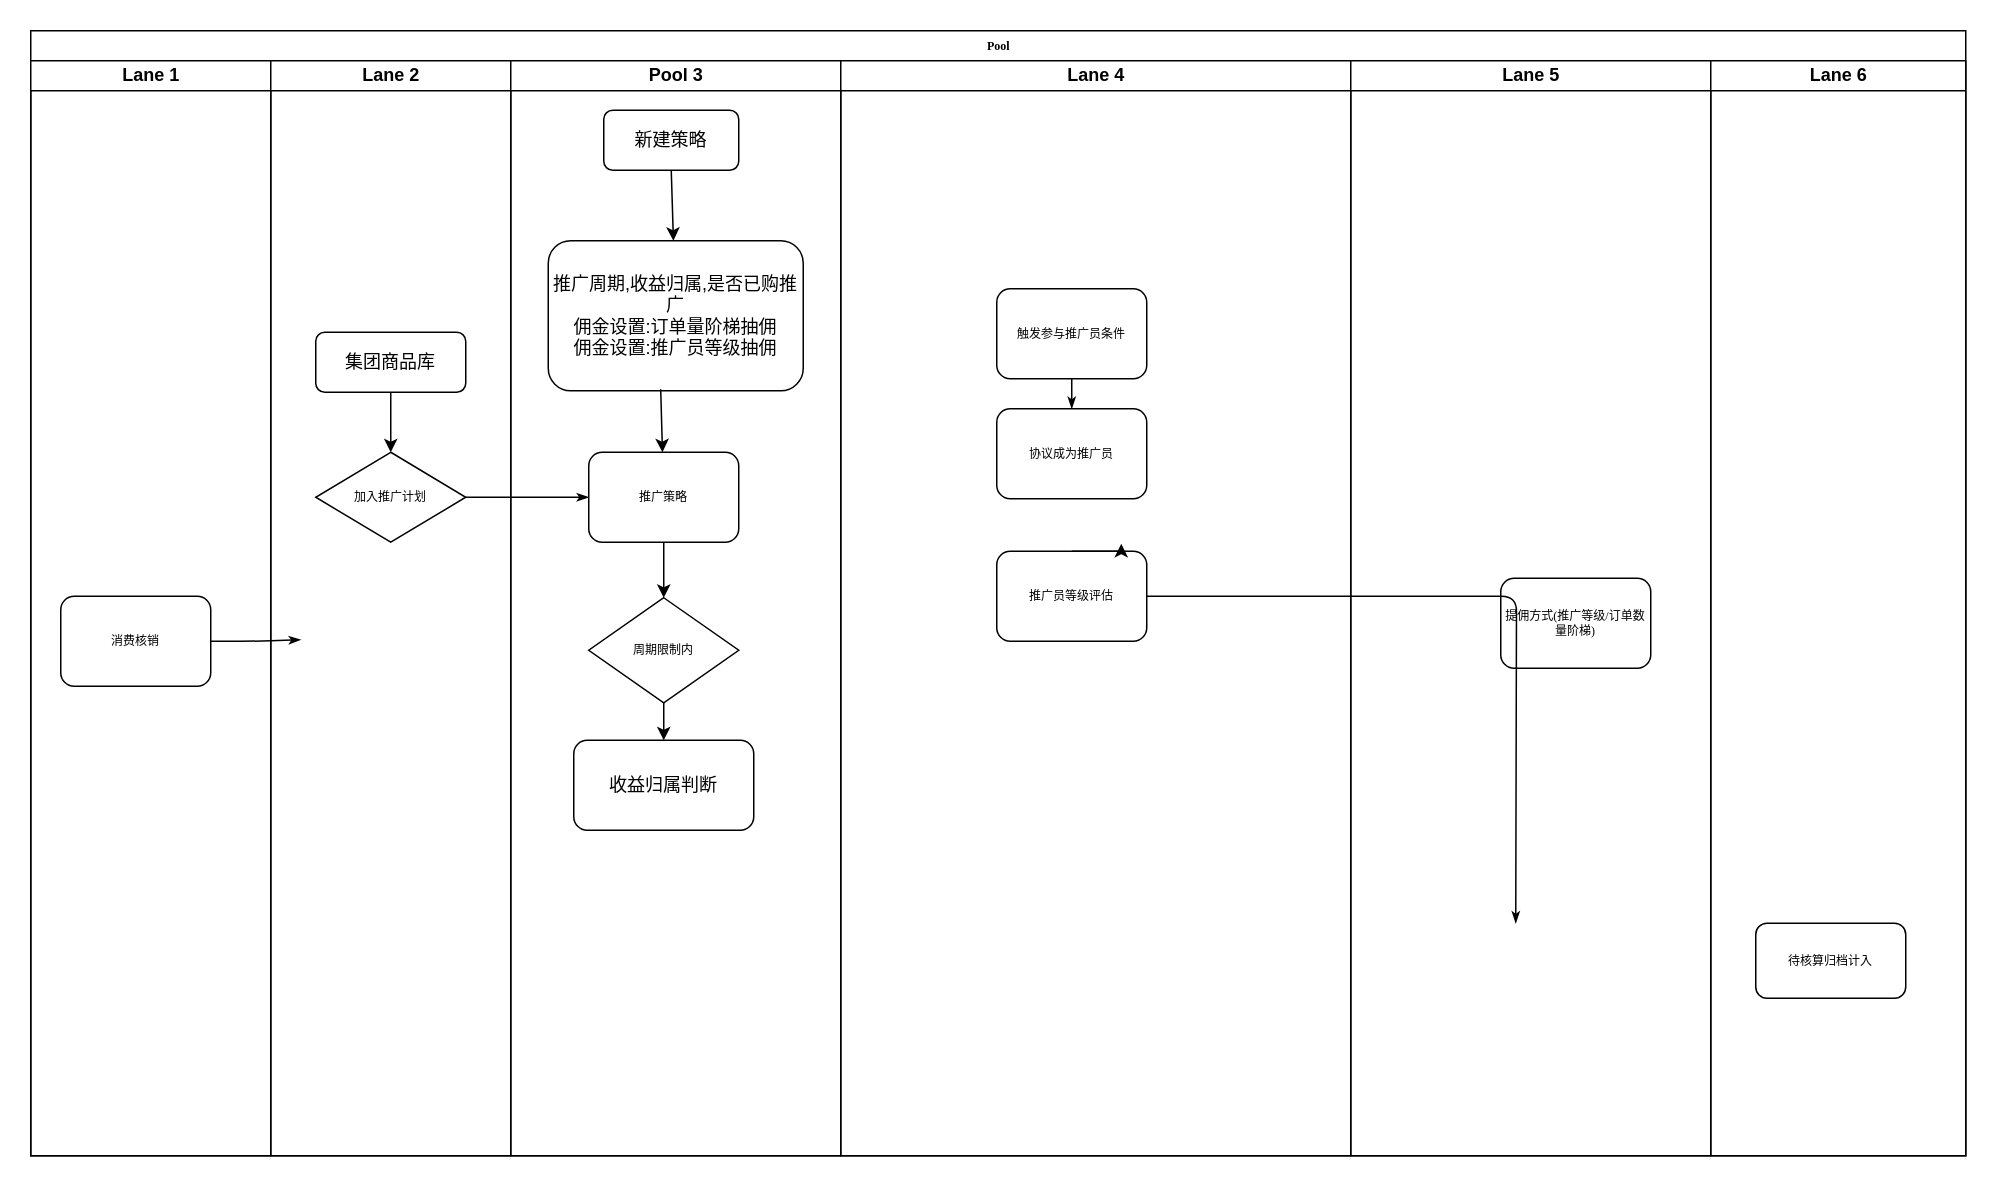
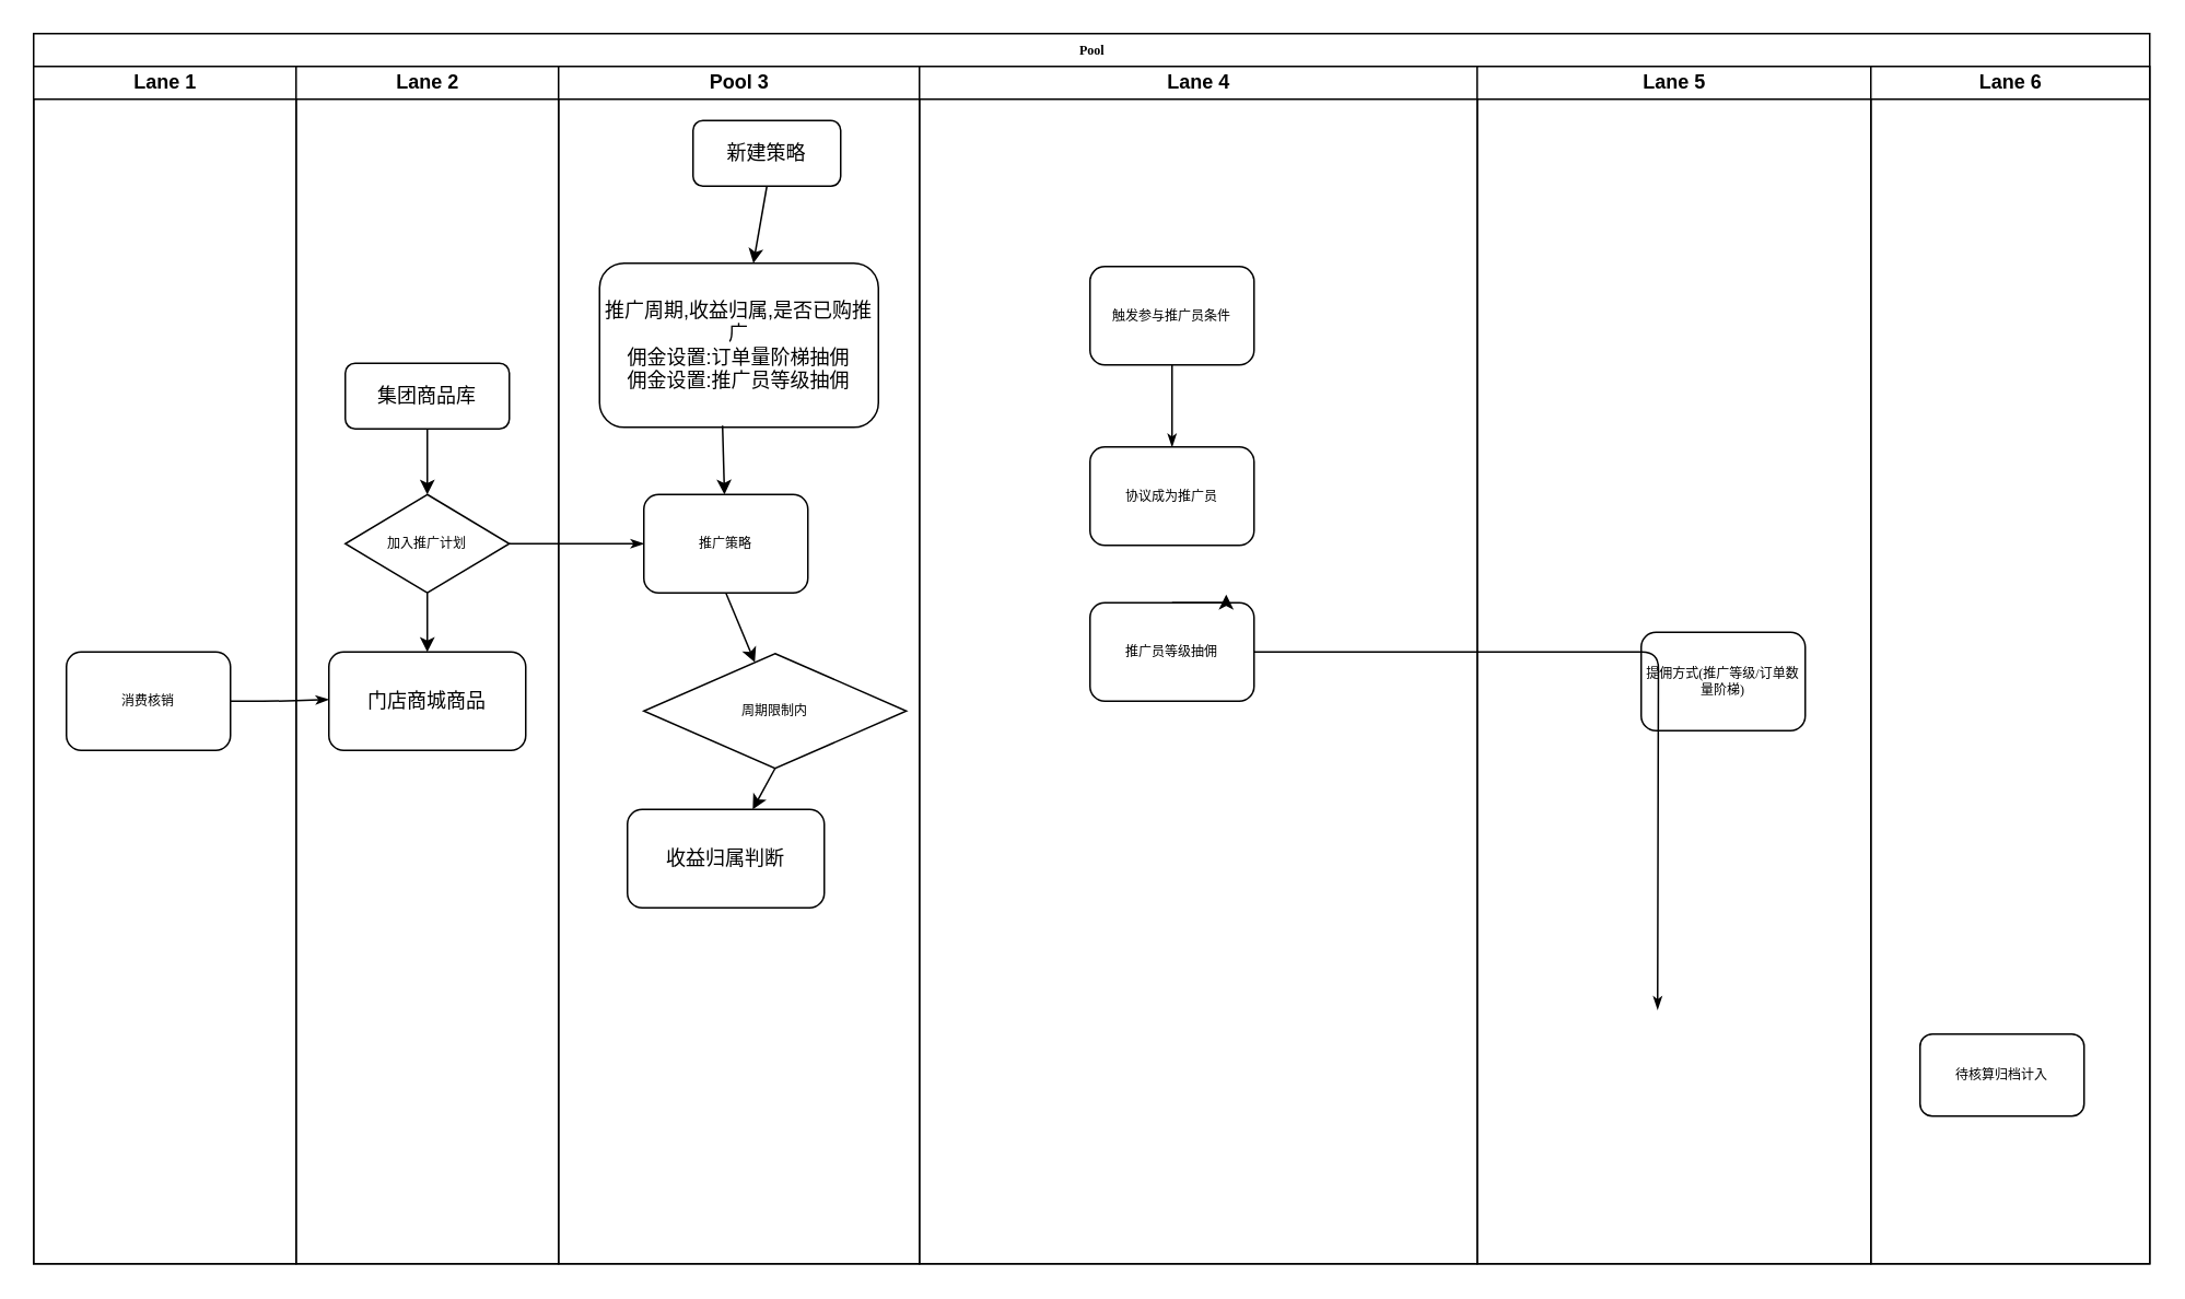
  <mxCell id="0" />
  <mxCell id="1" parent="0" />
  <mxCell id="2" value="Pool" style="swimlane;html=1;childLayout=stackLayout;startSize=20;rounded=0;shadow=0;labelBackgroundColor=none;strokeWidth=1;fontFamily=Verdana;fontSize=8;align=center;" parent="1" vertex="1"><mxGeometry x="20" y="20" width="1290" height="750" as="geometry" /></mxCell>
  <mxCell id="3" value="Lane 1" style="swimlane;html=1;startSize=20;" parent="2" vertex="1"><mxGeometry y="20" width="160" height="730" as="geometry" /></mxCell>
  <mxCell id="4" value="消费核销" style="rounded=1;whiteSpace=wrap;html=1;shadow=0;labelBackgroundColor=none;strokeWidth=1;fontFamily=Verdana;fontSize=8;align=center;" parent="3" vertex="1"><mxGeometry x="20" y="357" width="100" height="60" as="geometry" /></mxCell>
  <mxCell id="5" style="edgeStyle=orthogonalEdgeStyle;rounded=1;html=1;labelBackgroundColor=none;startArrow=none;startFill=0;startSize=5;endArrow=classicThin;endFill=1;endSize=5;jettySize=auto;orthogonalLoop=1;strokeWidth=1;fontFamily=Verdana;fontSize=8;exitX=1;exitY=0.5;exitDx=0;exitDy=0;" parent="2" source="4" edge="1"><mxGeometry relative="1" as="geometry"><mxPoint x="120" y="406" as="sourcePoint" /><mxPoint x="180" y="406" as="targetPoint" /></mxGeometry></mxCell>
  <mxCell id="6" style="edgeStyle=orthogonalEdgeStyle;rounded=1;html=1;labelBackgroundColor=none;startArrow=none;startFill=0;startSize=5;endArrow=classicThin;endFill=1;endSize=5;jettySize=auto;orthogonalLoop=1;strokeWidth=1;fontFamily=Verdana;fontSize=8" parent="2" source="8" target="13" edge="1"><mxGeometry relative="1" as="geometry" /></mxCell>
  <mxCell id="7" value="Lane 2" style="swimlane;html=1;startSize=20;" parent="2" vertex="1"><mxGeometry x="160" y="20" width="160" height="730" as="geometry" /></mxCell>
  <mxCell id="8" value="加入推广计划" style="rhombus;whiteSpace=wrap;html=1;rounded=0;shadow=0;labelBackgroundColor=none;strokeWidth=1;fontFamily=Verdana;fontSize=8;align=center;" parent="7" vertex="1"><mxGeometry x="30" y="261" width="100" height="60" as="geometry" /></mxCell>
  <mxCell id="9" value="集团商品库" style="rounded=1;whiteSpace=wrap;html=1;" vertex="1" parent="7"><mxGeometry x="30" y="181" width="100" height="40" as="geometry" /></mxCell>
+ <mxCell id="10" value="门店商城商品" style="rounded=1;whiteSpace=wrap;html=1;" vertex="1" parent="7"><mxGeometry x="20" y="357" width="120" height="60" as="geometry" /></mxCell>
+ <mxCell id="11" value="" style="endArrow=classic;html=1;rounded=0;entryX=0.5;entryY=0;entryDx=0;entryDy=0;exitX=0.5;exitY=1;exitDx=0;exitDy=0;" edge="1" parent="7" source="8" target="10"><mxGeometry width="50" height="50" relative="1" as="geometry"><mxPoint x="81" y="317" as="sourcePoint" /><mxPoint x="80" y="371" as="targetPoint" /></mxGeometry></mxCell>
  <mxCell id="12" value="Pool 3" style="swimlane;html=1;startSize=20;" parent="2" vertex="1"><mxGeometry x="320" y="20" width="220" height="730" as="geometry" /></mxCell>
  <mxCell id="13" value="推广策略" style="rounded=1;whiteSpace=wrap;html=1;shadow=0;labelBackgroundColor=none;strokeWidth=1;fontFamily=Verdana;fontSize=8;align=center;" parent="12" vertex="1"><mxGeometry x="52" y="261" width="100" height="60" as="geometry" /></mxCell>
- <mxCell id="14" value="周期限制内" style="rhombus;whiteSpace=wrap;html=1;rounded=0;shadow=0;labelBackgroundColor=none;strokeWidth=1;fontFamily=Verdana;fontSize=8;align=center;" vertex="1" parent="12"><mxGeometry x="52" y="358" width="100" height="70" as="geometry" /></mxCell>
+ <mxCell id="14" value="周期限制内" style="rhombus;whiteSpace=wrap;html=1;rounded=0;shadow=0;labelBackgroundColor=none;strokeWidth=1;fontFamily=Verdana;fontSize=8;align=center;" vertex="1" parent="12"><mxGeometry x="52" y="358" width="160" height="70" as="geometry" /></mxCell>
  <mxCell id="15" value="" style="endArrow=classic;html=1;rounded=0;exitX=0.5;exitY=1;exitDx=0;exitDy=0;" edge="1" parent="12" source="13" target="14"><mxGeometry width="50" height="50" relative="1" as="geometry"><mxPoint x="130" y="493" as="sourcePoint" /><mxPoint x="180" y="443" as="targetPoint" /></mxGeometry></mxCell>
  <mxCell id="16" value="收益归属判断" style="rounded=1;whiteSpace=wrap;html=1;" vertex="1" parent="12"><mxGeometry x="42" y="453" width="120" height="60" as="geometry" /></mxCell>
  <mxCell id="17" value="" style="endArrow=classic;html=1;rounded=0;exitX=0.5;exitY=1;exitDx=0;exitDy=0;" edge="1" parent="12" source="14" target="16"><mxGeometry width="50" height="50" relative="1" as="geometry"><mxPoint x="112" y="308" as="sourcePoint" /><mxPoint x="112" y="353" as="targetPoint" /></mxGeometry></mxCell>
- <mxCell id="18" value="新建策略" style="rounded=1;whiteSpace=wrap;html=1;" vertex="1" parent="12"><mxGeometry x="62" y="33" width="90" height="40" as="geometry" /></mxCell>
+ <mxCell id="18" value="新建策略" style="rounded=1;whiteSpace=wrap;html=1;" vertex="1" parent="12"><mxGeometry x="82" y="33" width="90" height="40" as="geometry" /></mxCell>
  <mxCell id="19" value="推广周期,收益归属,是否已购推广&lt;br&gt;佣金设置:订单量阶梯抽佣&lt;br&gt;佣金设置:推广员等级抽佣" style="rounded=1;whiteSpace=wrap;html=1;" vertex="1" parent="12"><mxGeometry x="25" y="120" width="170" height="100" as="geometry" /></mxCell>
  <mxCell id="20" value="" style="endArrow=classic;html=1;rounded=0;exitX=0.5;exitY=1;exitDx=0;exitDy=0;" edge="1" parent="12" source="18" target="19"><mxGeometry width="50" height="50" relative="1" as="geometry"><mxPoint x="130" y="410" as="sourcePoint" /><mxPoint x="180" y="360" as="targetPoint" /></mxGeometry></mxCell>
  <mxCell id="21" value="" style="endArrow=classic;html=1;rounded=0;exitX=0.441;exitY=0.99;exitDx=0;exitDy=0;exitPerimeter=0;" edge="1" parent="12" source="19" target="13"><mxGeometry width="50" height="50" relative="1" as="geometry"><mxPoint x="130" y="410" as="sourcePoint" /><mxPoint x="180" y="360" as="targetPoint" /></mxGeometry></mxCell>
  <mxCell id="22" value="Lane 4" style="swimlane;html=1;startSize=20;" parent="2" vertex="1"><mxGeometry x="540" y="20" width="340" height="730" as="geometry" /></mxCell>
- <mxCell id="23" value="触发参与推广员条件" style="rounded=1;whiteSpace=wrap;html=1;shadow=0;labelBackgroundColor=none;strokeWidth=1;fontFamily=Verdana;fontSize=8;align=center;" parent="22" vertex="1"><mxGeometry x="104" y="152" width="100" height="60" as="geometry" /></mxCell>
+ <mxCell id="23" value="触发参与推广员条件" style="rounded=1;whiteSpace=wrap;html=1;shadow=0;labelBackgroundColor=none;strokeWidth=1;fontFamily=Verdana;fontSize=8;align=center;" parent="22" vertex="1"><mxGeometry x="104" y="122" width="100" height="60" as="geometry" /></mxCell>
  <mxCell id="24" style="edgeStyle=orthogonalEdgeStyle;rounded=1;html=1;labelBackgroundColor=none;startArrow=none;startFill=0;startSize=5;endArrow=classicThin;endFill=1;endSize=5;jettySize=auto;orthogonalLoop=1;strokeWidth=1;fontFamily=Verdana;fontSize=8" parent="22" source="23" target="25" edge="1"><mxGeometry relative="1" as="geometry" /></mxCell>
  <mxCell id="25" value="协议成为推广员" style="rounded=1;whiteSpace=wrap;html=1;shadow=0;labelBackgroundColor=none;strokeWidth=1;fontFamily=Verdana;fontSize=8;align=center;" parent="22" vertex="1"><mxGeometry x="104" y="232" width="100" height="60" as="geometry" /></mxCell>
- <mxCell id="26" value="推广员等级评估" style="rounded=1;whiteSpace=wrap;html=1;shadow=0;labelBackgroundColor=none;strokeWidth=1;fontFamily=Verdana;fontSize=8;align=center;" parent="22" vertex="1"><mxGeometry x="104" y="327" width="100" height="60" as="geometry" /></mxCell>
+ <mxCell id="26" value="推广员等级抽佣" style="rounded=1;whiteSpace=wrap;html=1;shadow=0;labelBackgroundColor=none;strokeWidth=1;fontFamily=Verdana;fontSize=8;align=center;" parent="22" vertex="1"><mxGeometry x="104" y="327" width="100" height="60" as="geometry" /></mxCell>
  <mxCell id="27" style="edgeStyle=orthogonalEdgeStyle;rounded=0;orthogonalLoop=1;jettySize=auto;html=1;exitX=0.5;exitY=0;exitDx=0;exitDy=0;entryX=0.83;entryY=-0.083;entryDx=0;entryDy=0;entryPerimeter=0;" edge="1" parent="22" source="26" target="26"><mxGeometry relative="1" as="geometry" /></mxCell>
  <mxCell id="28" value="Lane 5" style="swimlane;html=1;startSize=20;" parent="2" vertex="1"><mxGeometry x="880" y="20" width="240" height="730" as="geometry" /></mxCell>
  <mxCell id="29" value="提佣方式(推广等级/订单数量阶梯)" style="rounded=1;whiteSpace=wrap;html=1;shadow=0;labelBackgroundColor=none;strokeWidth=1;fontFamily=Verdana;fontSize=8;align=center;" vertex="1" parent="28"><mxGeometry x="100" y="345" width="100" height="60" as="geometry" /></mxCell>
  <mxCell id="30" value="Lane 6" style="swimlane;html=1;startSize=20;" parent="2" vertex="1"><mxGeometry x="1120" y="20" width="170" height="730" as="geometry" /></mxCell>
- <mxCell id="31" value="待核算归档计入" style="rounded=1;whiteSpace=wrap;html=1;shadow=0;labelBackgroundColor=none;strokeWidth=1;fontFamily=Verdana;fontSize=8;align=center;" vertex="1" parent="30"><mxGeometry x="30" y="575" width="100" height="50" as="geometry" /></mxCell>
+ <mxCell id="31" value="待核算归档计入" style="rounded=1;whiteSpace=wrap;html=1;shadow=0;labelBackgroundColor=none;strokeWidth=1;fontFamily=Verdana;fontSize=8;align=center;" vertex="1" parent="30"><mxGeometry x="30" y="590" width="100" height="50" as="geometry" /></mxCell>
  <mxCell id="32" style="edgeStyle=orthogonalEdgeStyle;rounded=1;html=1;labelBackgroundColor=none;startArrow=none;startFill=0;startSize=5;endArrow=classicThin;endFill=1;endSize=5;jettySize=auto;orthogonalLoop=1;strokeWidth=1;fontFamily=Verdana;fontSize=8;exitX=1;exitY=0.5;exitDx=0;exitDy=0;" edge="1" parent="2" source="26"><mxGeometry relative="1" as="geometry"><mxPoint x="789" y="524.5" as="sourcePoint" /><mxPoint x="990" y="595" as="targetPoint" /></mxGeometry></mxCell>
  <mxCell id="33" value="" style="endArrow=classic;html=1;rounded=0;" edge="1" parent="1" target="8"><mxGeometry width="50" height="50" relative="1" as="geometry"><mxPoint x="260" y="261" as="sourcePoint" /><mxPoint x="520" y="551" as="targetPoint" /></mxGeometry></mxCell>
